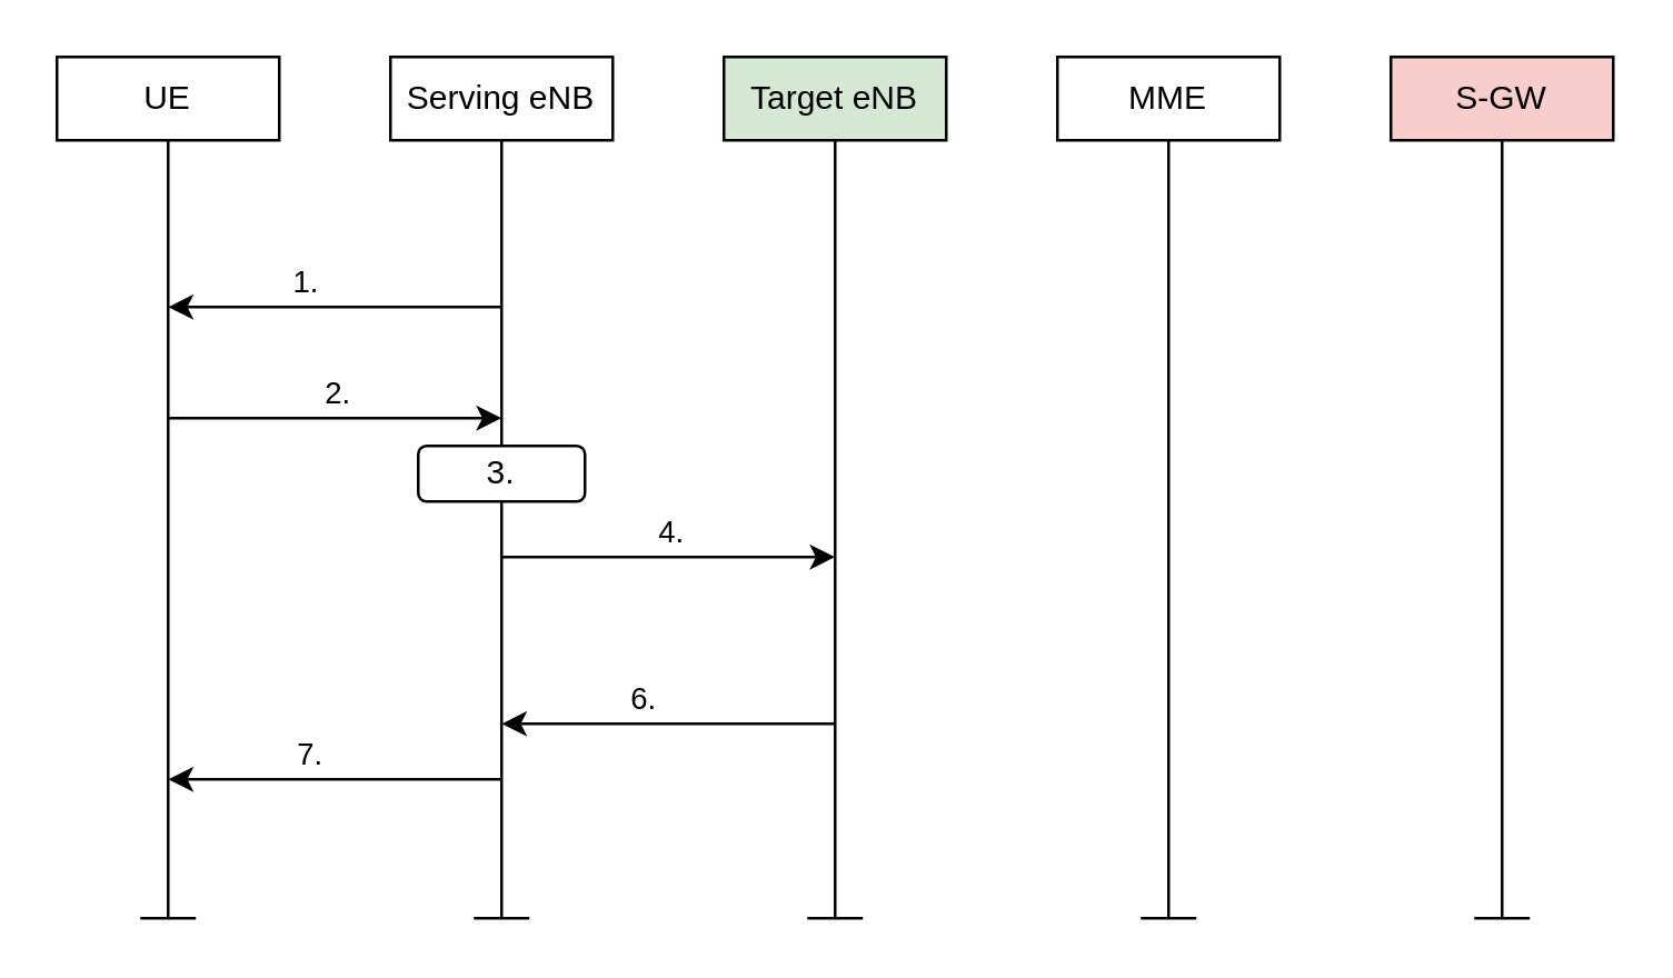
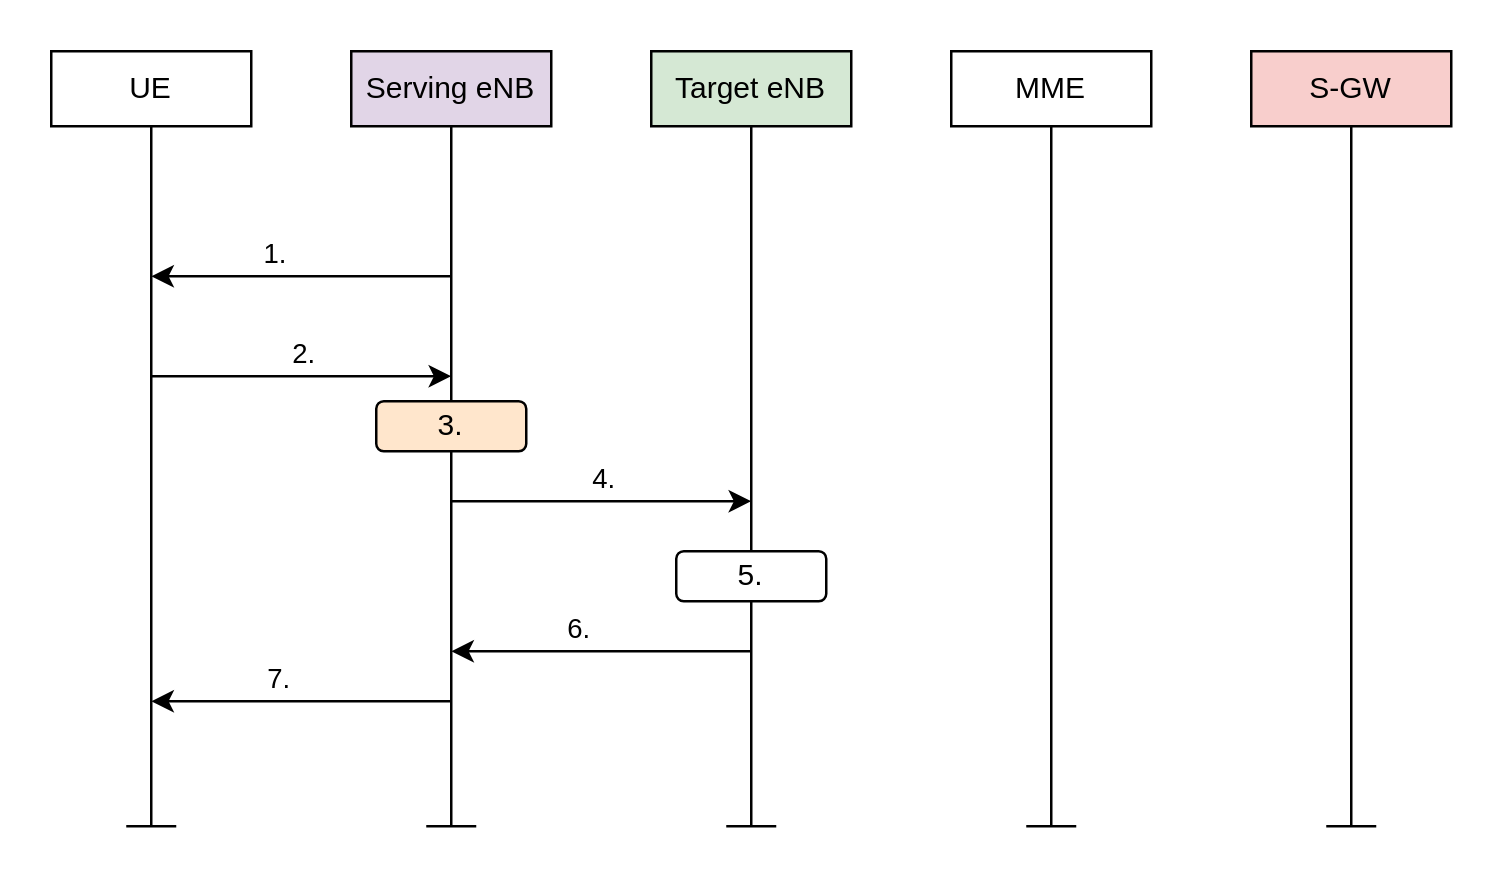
  <mxCell id="0" />
  <mxCell id="1" parent="0" />
  <mxCell id="2" value="" style="endArrow=none;html=1;rounded=0;" parent="1" edge="1"><mxGeometry width="50" height="50" relative="1" as="geometry"><mxPoint x="60" y="330" as="sourcePoint" /><mxPoint x="60" y="50" as="targetPoint" /></mxGeometry></mxCell>
  <mxCell id="3" value="" style="endArrow=none;html=1;rounded=0;" parent="1" edge="1"><mxGeometry width="50" height="50" relative="1" as="geometry"><mxPoint x="180" y="330" as="sourcePoint" /><mxPoint x="180" y="50" as="targetPoint" /></mxGeometry></mxCell>
  <mxCell id="4" value="" style="endArrow=none;html=1;rounded=0;" parent="1" target="7" edge="1"><mxGeometry width="50" height="50" relative="1" as="geometry"><mxPoint x="540" y="330" as="sourcePoint" /><mxPoint x="540" y="50" as="targetPoint" /></mxGeometry></mxCell>
  <mxCell id="5" value="" style="endArrow=none;html=1;rounded=0;" parent="1" edge="1"><mxGeometry width="50" height="50" relative="1" as="geometry"><mxPoint x="420" y="330" as="sourcePoint" /><mxPoint x="420" y="50" as="targetPoint" /></mxGeometry></mxCell>
  <mxCell id="6" value="" style="endArrow=none;html=1;rounded=0;" parent="1" edge="1"><mxGeometry width="50" height="50" relative="1" as="geometry"><mxPoint x="300" y="330" as="sourcePoint" /><mxPoint x="300" y="50" as="targetPoint" /></mxGeometry></mxCell>
  <mxCell id="7" value="S-GW" style="rounded=0;whiteSpace=wrap;html=1;fillColor=#f8cecc;" parent="1" vertex="1"><mxGeometry x="500" y="20" width="80" height="30" as="geometry" /></mxCell>
  <mxCell id="8" value="MME" style="rounded=0;whiteSpace=wrap;html=1;" parent="1" vertex="1"><mxGeometry x="380" y="20" width="80" height="30" as="geometry" /></mxCell>
  <mxCell id="9" value="Target eNB" style="rounded=0;whiteSpace=wrap;html=1;fillColor=#d5e8d4;" parent="1" vertex="1"><mxGeometry x="260" y="20" width="80" height="30" as="geometry" /></mxCell>
- <mxCell id="10" value="Serving eNB" style="rounded=0;whiteSpace=wrap;html=1;" parent="1" vertex="1"><mxGeometry x="140" y="20" width="80" height="30" as="geometry" /></mxCell>
+ <mxCell id="10" value="Serving eNB" style="rounded=0;whiteSpace=wrap;html=1;fillColor=#e1d5e7;" parent="1" vertex="1"><mxGeometry x="140" y="20" width="80" height="30" as="geometry" /></mxCell>
  <mxCell id="11" value="UE" style="rounded=0;whiteSpace=wrap;html=1;" parent="1" vertex="1"><mxGeometry x="20" y="20" width="80" height="30" as="geometry" /></mxCell>
  <mxCell id="12" value="" style="endArrow=classic;html=1;rounded=0;" edge="1" parent="1"><mxGeometry width="50" height="50" relative="1" as="geometry"><mxPoint x="180" y="110" as="sourcePoint" /><mxPoint x="60" y="110" as="targetPoint" /></mxGeometry></mxCell>
  <mxCell id="13" value="1.&amp;nbsp;" style="edgeLabel;html=1;align=center;verticalAlign=middle;resizable=0;points=[];" vertex="1" connectable="0" parent="12"><mxGeometry x="0.343" y="-1" relative="1" as="geometry"><mxPoint x="11" y="-9" as="offset" /></mxGeometry></mxCell>
  <mxCell id="14" value="" style="endArrow=classic;html=1;rounded=0;" edge="1" parent="1"><mxGeometry width="50" height="50" relative="1" as="geometry"><mxPoint x="60" y="150" as="sourcePoint" /><mxPoint x="180" y="150" as="targetPoint" /></mxGeometry></mxCell>
  <mxCell id="15" value="2." style="edgeLabel;html=1;align=center;verticalAlign=middle;resizable=0;points=[];" vertex="1" connectable="0" parent="14"><mxGeometry x="0.362" y="-1" relative="1" as="geometry"><mxPoint x="-22" y="-11" as="offset" /></mxGeometry></mxCell>
- <mxCell id="16" value="3." style="rounded=1;whiteSpace=wrap;html=1;" vertex="1" parent="1"><mxGeometry x="150" y="160" width="60" height="20" as="geometry" /></mxCell>
+ <mxCell id="16" value="3." style="rounded=1;whiteSpace=wrap;html=1;fillColor=#ffe6cc;" vertex="1" parent="1"><mxGeometry x="150" y="160" width="60" height="20" as="geometry" /></mxCell>
  <mxCell id="17" value="" style="endArrow=classic;html=1;rounded=0;" edge="1" parent="1"><mxGeometry width="50" height="50" relative="1" as="geometry"><mxPoint x="180" y="200" as="sourcePoint" /><mxPoint x="300" y="200" as="targetPoint" /></mxGeometry></mxCell>
  <mxCell id="18" value="4." style="edgeLabel;html=1;align=center;verticalAlign=middle;resizable=0;points=[];" vertex="1" connectable="0" parent="17"><mxGeometry x="0.362" y="-1" relative="1" as="geometry"><mxPoint x="-22" y="-11" as="offset" /></mxGeometry></mxCell>
  <mxCell id="19" value="" style="endArrow=classic;html=1;rounded=0;" edge="1" parent="1"><mxGeometry width="50" height="50" relative="1" as="geometry"><mxPoint x="300" y="260" as="sourcePoint" /><mxPoint x="180" y="260" as="targetPoint" /></mxGeometry></mxCell>
  <mxCell id="20" value="6." style="edgeLabel;html=1;align=center;verticalAlign=middle;resizable=0;points=[];" vertex="1" connectable="0" parent="19"><mxGeometry x="0.343" y="-1" relative="1" as="geometry"><mxPoint x="11" y="-9" as="offset" /></mxGeometry></mxCell>
+ <mxCell id="21" value="5." style="rounded=1;whiteSpace=wrap;html=1;" vertex="1" parent="1"><mxGeometry x="270" y="220" width="60" height="20" as="geometry" /></mxCell>
  <mxCell id="22" value="" style="endArrow=classic;html=1;rounded=0;" edge="1" parent="1"><mxGeometry width="50" height="50" relative="1" as="geometry"><mxPoint x="180" y="280" as="sourcePoint" /><mxPoint x="60" y="280" as="targetPoint" /></mxGeometry></mxCell>
  <mxCell id="23" value="7." style="edgeLabel;html=1;align=center;verticalAlign=middle;resizable=0;points=[];" vertex="1" connectable="0" parent="22"><mxGeometry x="0.343" y="-1" relative="1" as="geometry"><mxPoint x="11" y="-9" as="offset" /></mxGeometry></mxCell>
  <mxCell id="24" value="" style="endArrow=none;html=1;rounded=0;" edge="1" parent="1"><mxGeometry width="50" height="50" relative="1" as="geometry"><mxPoint x="50" y="330" as="sourcePoint" /><mxPoint x="70" y="330" as="targetPoint" /></mxGeometry></mxCell>
  <mxCell id="25" value="" style="endArrow=none;html=1;rounded=0;" edge="1" parent="1"><mxGeometry width="50" height="50" relative="1" as="geometry"><mxPoint x="170" y="330" as="sourcePoint" /><mxPoint x="190" y="330" as="targetPoint" /></mxGeometry></mxCell>
  <mxCell id="26" value="" style="endArrow=none;html=1;rounded=0;" edge="1" parent="1"><mxGeometry width="50" height="50" relative="1" as="geometry"><mxPoint x="290" y="330" as="sourcePoint" /><mxPoint x="310" y="330" as="targetPoint" /></mxGeometry></mxCell>
  <mxCell id="27" value="" style="endArrow=none;html=1;rounded=0;" edge="1" parent="1"><mxGeometry width="50" height="50" relative="1" as="geometry"><mxPoint x="410" y="330" as="sourcePoint" /><mxPoint x="430" y="330" as="targetPoint" /></mxGeometry></mxCell>
  <mxCell id="28" value="" style="endArrow=none;html=1;rounded=0;" edge="1" parent="1"><mxGeometry width="50" height="50" relative="1" as="geometry"><mxPoint x="530" y="330" as="sourcePoint" /><mxPoint x="550" y="330" as="targetPoint" /></mxGeometry></mxCell>
